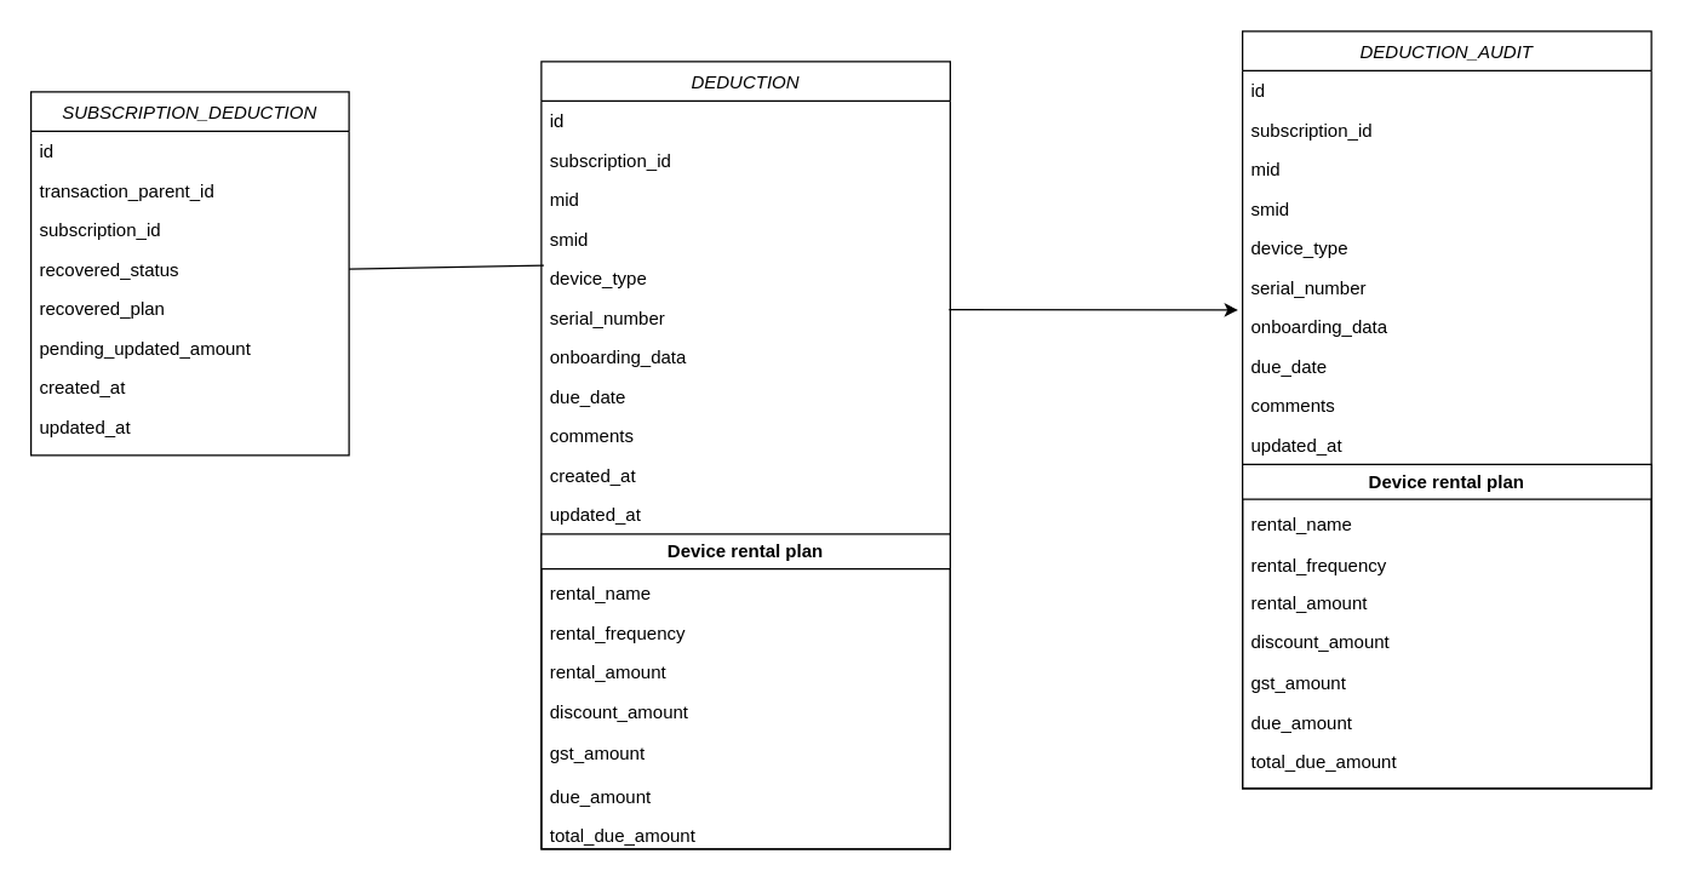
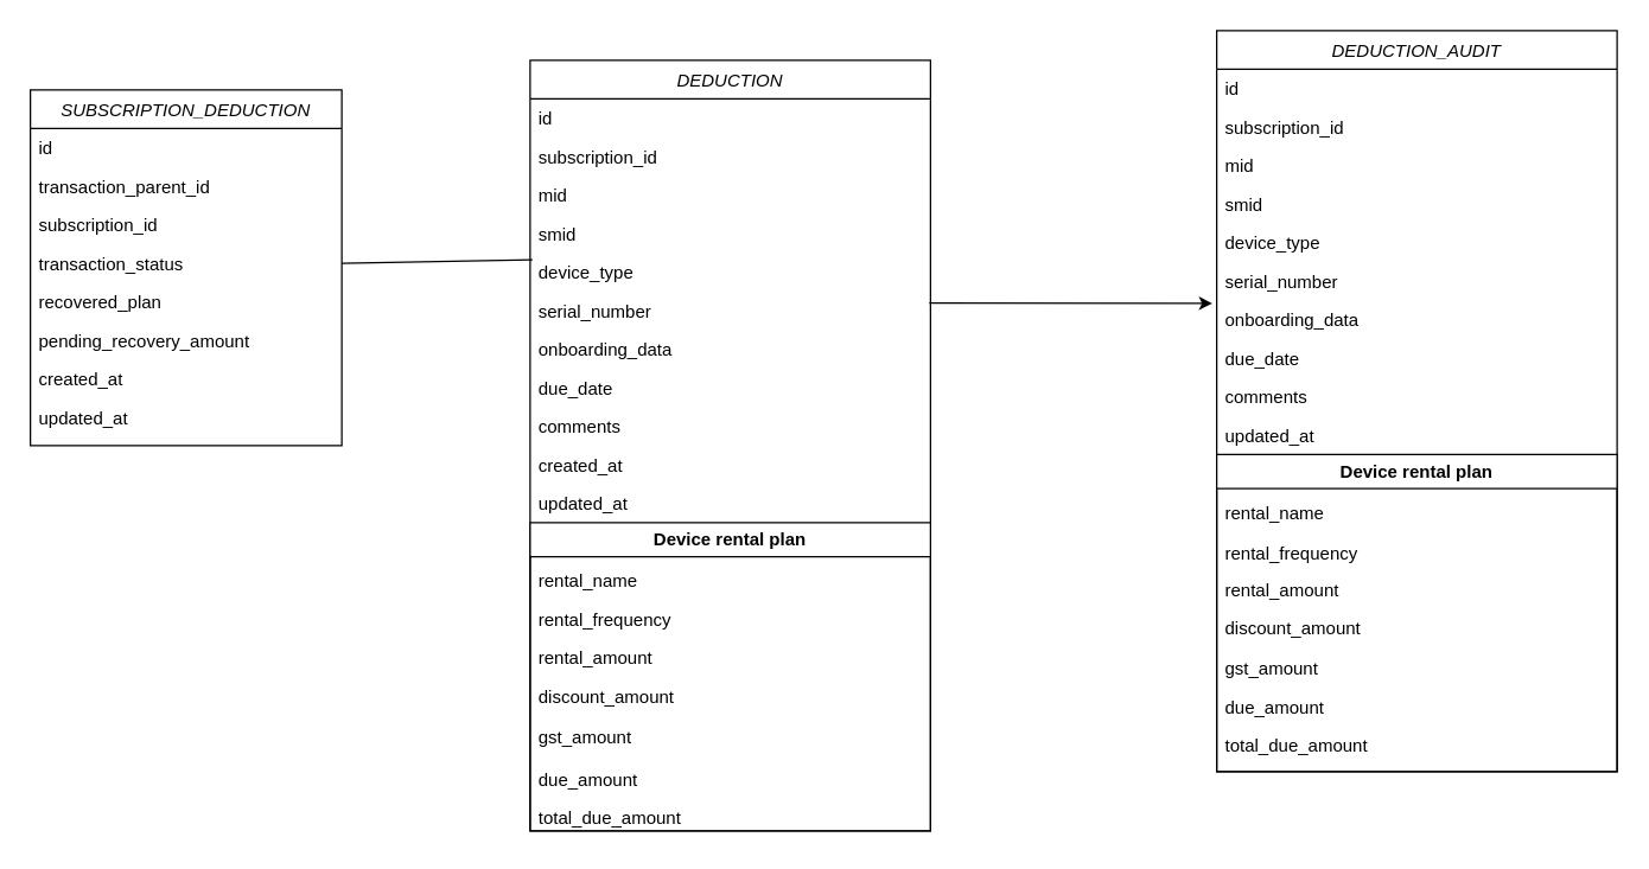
  <mxCell id="0" />
  <mxCell id="1" parent="0" />
  <mxCell id="2" value="SUBSCRIPTION_DEDUCTION" style="swimlane;fontStyle=2;align=center;verticalAlign=top;childLayout=stackLayout;horizontal=1;startSize=26;horizontalStack=0;resizeParent=1;resizeLast=0;collapsible=1;marginBottom=0;rounded=0;shadow=0;strokeWidth=1;" parent="1" vertex="1"><mxGeometry x="20" y="60" width="210" height="240" as="geometry"><mxRectangle x="230" y="140" width="160" height="26" as="alternateBounds" /></mxGeometry></mxCell>
  <mxCell id="3" value="id&#10;" style="text;align=left;verticalAlign=top;spacingLeft=4;spacingRight=4;overflow=hidden;rotatable=0;points=[[0,0.5],[1,0.5]];portConstraint=eastwest;" parent="2" vertex="1"><mxGeometry y="26" width="210" height="26" as="geometry" /></mxCell>
  <mxCell id="4" value="transaction_parent_id" style="text;align=left;verticalAlign=top;spacingLeft=4;spacingRight=4;overflow=hidden;rotatable=0;points=[[0,0.5],[1,0.5]];portConstraint=eastwest;rounded=0;shadow=0;html=0;" parent="2" vertex="1"><mxGeometry y="52" width="210" height="26" as="geometry" /></mxCell>
  <mxCell id="5" value="subscription_id" style="text;align=left;verticalAlign=top;spacingLeft=4;spacingRight=4;overflow=hidden;rotatable=0;points=[[0,0.5],[1,0.5]];portConstraint=eastwest;rounded=0;shadow=0;html=0;" parent="2" vertex="1"><mxGeometry y="78" width="210" height="26" as="geometry" /></mxCell>
- <mxCell id="6" value="recovered_status&#10;" style="text;align=left;verticalAlign=top;spacingLeft=4;spacingRight=4;overflow=hidden;rotatable=0;points=[[0,0.5],[1,0.5]];portConstraint=eastwest;rounded=0;shadow=0;html=0;" vertex="1" parent="2"><mxGeometry y="104" width="210" height="26" as="geometry" /></mxCell>
+ <mxCell id="6" value="transaction_status&#10;" style="text;align=left;verticalAlign=top;spacingLeft=4;spacingRight=4;overflow=hidden;rotatable=0;points=[[0,0.5],[1,0.5]];portConstraint=eastwest;rounded=0;shadow=0;html=0;" vertex="1" parent="2"><mxGeometry y="104" width="210" height="26" as="geometry" /></mxCell>
  <mxCell id="7" value="recovered_plan" style="text;align=left;verticalAlign=top;spacingLeft=4;spacingRight=4;overflow=hidden;rotatable=0;points=[[0,0.5],[1,0.5]];portConstraint=eastwest;rounded=0;shadow=0;html=0;" vertex="1" parent="2"><mxGeometry y="130" width="210" height="26" as="geometry" /></mxCell>
- <mxCell id="8" value="pending_updated_amount" style="text;align=left;verticalAlign=top;spacingLeft=4;spacingRight=4;overflow=hidden;rotatable=0;points=[[0,0.5],[1,0.5]];portConstraint=eastwest;rounded=0;shadow=0;html=0;" vertex="1" parent="2"><mxGeometry y="156" width="210" height="26" as="geometry" /></mxCell>
+ <mxCell id="8" value="pending_recovery_amount" style="text;align=left;verticalAlign=top;spacingLeft=4;spacingRight=4;overflow=hidden;rotatable=0;points=[[0,0.5],[1,0.5]];portConstraint=eastwest;rounded=0;shadow=0;html=0;" vertex="1" parent="2"><mxGeometry y="156" width="210" height="26" as="geometry" /></mxCell>
  <mxCell id="9" value="created_at" style="text;align=left;verticalAlign=top;spacingLeft=4;spacingRight=4;overflow=hidden;rotatable=0;points=[[0,0.5],[1,0.5]];portConstraint=eastwest;rounded=0;shadow=0;html=0;" vertex="1" parent="2"><mxGeometry y="182" width="210" height="26" as="geometry" /></mxCell>
  <mxCell id="10" value="updated_at" style="text;align=left;verticalAlign=top;spacingLeft=4;spacingRight=4;overflow=hidden;rotatable=0;points=[[0,0.5],[1,0.5]];portConstraint=eastwest;rounded=0;shadow=0;html=0;" vertex="1" parent="2"><mxGeometry y="208" width="210" height="26" as="geometry" /></mxCell>
  <mxCell id="11" value="DEDUCTION" style="swimlane;fontStyle=2;align=center;verticalAlign=top;childLayout=stackLayout;horizontal=1;startSize=26;horizontalStack=0;resizeParent=1;resizeLast=0;collapsible=1;marginBottom=0;rounded=0;shadow=0;strokeWidth=1;" vertex="1" parent="1"><mxGeometry x="357" y="40" width="270" height="520" as="geometry"><mxRectangle x="230" y="140" width="160" height="26" as="alternateBounds" /></mxGeometry></mxCell>
  <mxCell id="12" value="id&#10;" style="text;align=left;verticalAlign=top;spacingLeft=4;spacingRight=4;overflow=hidden;rotatable=0;points=[[0,0.5],[1,0.5]];portConstraint=eastwest;" vertex="1" parent="11"><mxGeometry y="26" width="270" height="26" as="geometry" /></mxCell>
  <mxCell id="13" value="subscription_id" style="text;align=left;verticalAlign=top;spacingLeft=4;spacingRight=4;overflow=hidden;rotatable=0;points=[[0,0.5],[1,0.5]];portConstraint=eastwest;rounded=0;shadow=0;html=0;" vertex="1" parent="11"><mxGeometry y="52" width="270" height="26" as="geometry" /></mxCell>
  <mxCell id="14" value="mid" style="text;align=left;verticalAlign=top;spacingLeft=4;spacingRight=4;overflow=hidden;rotatable=0;points=[[0,0.5],[1,0.5]];portConstraint=eastwest;rounded=0;shadow=0;html=0;" vertex="1" parent="11"><mxGeometry y="78" width="270" height="26" as="geometry" /></mxCell>
  <mxCell id="15" value="smid" style="text;align=left;verticalAlign=top;spacingLeft=4;spacingRight=4;overflow=hidden;rotatable=0;points=[[0,0.5],[1,0.5]];portConstraint=eastwest;rounded=0;shadow=0;html=0;" vertex="1" parent="11"><mxGeometry y="104" width="270" height="26" as="geometry" /></mxCell>
  <mxCell id="16" value="device_type" style="text;align=left;verticalAlign=top;spacingLeft=4;spacingRight=4;overflow=hidden;rotatable=0;points=[[0,0.5],[1,0.5]];portConstraint=eastwest;rounded=0;shadow=0;html=0;" vertex="1" parent="11"><mxGeometry y="130" width="270" height="26" as="geometry" /></mxCell>
  <mxCell id="17" value="serial_number" style="text;align=left;verticalAlign=top;spacingLeft=4;spacingRight=4;overflow=hidden;rotatable=0;points=[[0,0.5],[1,0.5]];portConstraint=eastwest;rounded=0;shadow=0;html=0;" vertex="1" parent="11"><mxGeometry y="156" width="270" height="26" as="geometry" /></mxCell>
  <mxCell id="18" value="onboarding_data" style="text;align=left;verticalAlign=top;spacingLeft=4;spacingRight=4;overflow=hidden;rotatable=0;points=[[0,0.5],[1,0.5]];portConstraint=eastwest;rounded=0;shadow=0;html=0;" vertex="1" parent="11"><mxGeometry y="182" width="270" height="26" as="geometry" /></mxCell>
  <mxCell id="19" value="due_date" style="text;align=left;verticalAlign=top;spacingLeft=4;spacingRight=4;overflow=hidden;rotatable=0;points=[[0,0.5],[1,0.5]];portConstraint=eastwest;rounded=0;shadow=0;html=0;" vertex="1" parent="11"><mxGeometry y="208" width="270" height="26" as="geometry" /></mxCell>
  <mxCell id="20" value="comments" style="text;align=left;verticalAlign=top;spacingLeft=4;spacingRight=4;overflow=hidden;rotatable=0;points=[[0,0.5],[1,0.5]];portConstraint=eastwest;rounded=0;shadow=0;html=0;" vertex="1" parent="11"><mxGeometry y="234" width="270" height="26" as="geometry" /></mxCell>
  <mxCell id="21" value="created_at" style="text;align=left;verticalAlign=top;spacingLeft=4;spacingRight=4;overflow=hidden;rotatable=0;points=[[0,0.5],[1,0.5]];portConstraint=eastwest;rounded=0;shadow=0;html=0;" vertex="1" parent="11"><mxGeometry y="260" width="270" height="26" as="geometry" /></mxCell>
  <mxCell id="22" value="updated_at" style="text;align=left;verticalAlign=top;spacingLeft=4;spacingRight=4;overflow=hidden;rotatable=0;points=[[0,0.5],[1,0.5]];portConstraint=eastwest;rounded=0;shadow=0;html=0;" vertex="1" parent="11"><mxGeometry y="286" width="270" height="26" as="geometry" /></mxCell>
  <mxCell id="23" value="Device rental plan" style="swimlane;whiteSpace=wrap;html=1;" vertex="1" parent="11"><mxGeometry y="312" width="270" height="208" as="geometry" /></mxCell>
  <mxCell id="24" value="rental_name" style="text;align=left;verticalAlign=top;spacingLeft=4;spacingRight=4;overflow=hidden;rotatable=0;points=[[0,0.5],[1,0.5]];portConstraint=eastwest;rounded=0;shadow=0;html=0;" vertex="1" parent="23"><mxGeometry y="26" width="270" height="26" as="geometry" /></mxCell>
  <mxCell id="25" value="rental_frequency" style="text;align=left;verticalAlign=top;spacingLeft=4;spacingRight=4;overflow=hidden;rotatable=0;points=[[0,0.5],[1,0.5]];portConstraint=eastwest;rounded=0;shadow=0;html=0;" vertex="1" parent="23"><mxGeometry y="52" width="270" height="26" as="geometry" /></mxCell>
  <mxCell id="26" value="rental_amount" style="text;align=left;verticalAlign=top;spacingLeft=4;spacingRight=4;overflow=hidden;rotatable=0;points=[[0,0.5],[1,0.5]];portConstraint=eastwest;rounded=0;shadow=0;html=0;" vertex="1" parent="23"><mxGeometry y="78" width="270" height="26" as="geometry" /></mxCell>
  <mxCell id="27" value="discount_amount" style="text;align=left;verticalAlign=top;spacingLeft=4;spacingRight=4;overflow=hidden;rotatable=0;points=[[0,0.5],[1,0.5]];portConstraint=eastwest;rounded=0;shadow=0;html=0;" vertex="1" parent="23"><mxGeometry y="104" width="270" height="26" as="geometry" /></mxCell>
  <mxCell id="28" value="gst_amount" style="text;align=left;verticalAlign=top;spacingLeft=4;spacingRight=4;overflow=hidden;rotatable=0;points=[[0,0.5],[1,0.5]];portConstraint=eastwest;rounded=0;shadow=0;html=0;" vertex="1" parent="23"><mxGeometry y="131" width="270" height="26" as="geometry" /></mxCell>
  <mxCell id="29" value="due_amount" style="text;align=left;verticalAlign=top;spacingLeft=4;spacingRight=4;overflow=hidden;rotatable=0;points=[[0,0.5],[1,0.5]];portConstraint=eastwest;rounded=0;shadow=0;html=0;" vertex="1" parent="23"><mxGeometry y="160" width="270" height="26" as="geometry" /></mxCell>
  <mxCell id="30" value="total_due_amount" style="text;align=left;verticalAlign=top;spacingLeft=4;spacingRight=4;overflow=hidden;rotatable=0;points=[[0,0.5],[1,0.5]];portConstraint=eastwest;rounded=0;shadow=0;html=0;" vertex="1" parent="23"><mxGeometry y="186" width="270" height="26" as="geometry" /></mxCell>
  <mxCell id="31" value="" style="endArrow=none;html=1;rounded=0;exitX=1;exitY=0.5;exitDx=0;exitDy=0;entryX=0.006;entryY=0.176;entryDx=0;entryDy=0;entryPerimeter=0;" edge="1" parent="1" source="6" target="16"><mxGeometry width="50" height="50" relative="1" as="geometry"><mxPoint x="260" y="220" as="sourcePoint" /><mxPoint x="310" y="170" as="targetPoint" /></mxGeometry></mxCell>
  <mxCell id="32" value="" style="endArrow=classic;html=1;rounded=0;exitX=0.997;exitY=0.297;exitDx=0;exitDy=0;exitPerimeter=0;entryX=-0.011;entryY=0.077;entryDx=0;entryDy=0;entryPerimeter=0;" edge="1" parent="1" source="17" target="40"><mxGeometry width="50" height="50" relative="1" as="geometry"><mxPoint x="610" y="160" as="sourcePoint" /><mxPoint x="740" y="220" as="targetPoint" /></mxGeometry></mxCell>
  <mxCell id="33" value="DEDUCTION_AUDIT" style="swimlane;fontStyle=2;align=center;verticalAlign=top;childLayout=stackLayout;horizontal=1;startSize=26;horizontalStack=0;resizeParent=1;resizeLast=0;collapsible=1;marginBottom=0;rounded=0;shadow=0;strokeWidth=1;" vertex="1" parent="1"><mxGeometry x="820" y="20" width="270" height="500" as="geometry"><mxRectangle x="230" y="140" width="160" height="26" as="alternateBounds" /></mxGeometry></mxCell>
  <mxCell id="34" value="id&#10;" style="text;align=left;verticalAlign=top;spacingLeft=4;spacingRight=4;overflow=hidden;rotatable=0;points=[[0,0.5],[1,0.5]];portConstraint=eastwest;" vertex="1" parent="33"><mxGeometry y="26" width="270" height="26" as="geometry" /></mxCell>
  <mxCell id="35" value="subscription_id" style="text;align=left;verticalAlign=top;spacingLeft=4;spacingRight=4;overflow=hidden;rotatable=0;points=[[0,0.5],[1,0.5]];portConstraint=eastwest;rounded=0;shadow=0;html=0;" vertex="1" parent="33"><mxGeometry y="52" width="270" height="26" as="geometry" /></mxCell>
  <mxCell id="36" value="mid" style="text;align=left;verticalAlign=top;spacingLeft=4;spacingRight=4;overflow=hidden;rotatable=0;points=[[0,0.5],[1,0.5]];portConstraint=eastwest;rounded=0;shadow=0;html=0;" vertex="1" parent="33"><mxGeometry y="78" width="270" height="26" as="geometry" /></mxCell>
  <mxCell id="37" value="smid" style="text;align=left;verticalAlign=top;spacingLeft=4;spacingRight=4;overflow=hidden;rotatable=0;points=[[0,0.5],[1,0.5]];portConstraint=eastwest;rounded=0;shadow=0;html=0;" vertex="1" parent="33"><mxGeometry y="104" width="270" height="26" as="geometry" /></mxCell>
  <mxCell id="38" value="device_type" style="text;align=left;verticalAlign=top;spacingLeft=4;spacingRight=4;overflow=hidden;rotatable=0;points=[[0,0.5],[1,0.5]];portConstraint=eastwest;rounded=0;shadow=0;html=0;" vertex="1" parent="33"><mxGeometry y="130" width="270" height="26" as="geometry" /></mxCell>
  <mxCell id="39" value="serial_number" style="text;align=left;verticalAlign=top;spacingLeft=4;spacingRight=4;overflow=hidden;rotatable=0;points=[[0,0.5],[1,0.5]];portConstraint=eastwest;rounded=0;shadow=0;html=0;" vertex="1" parent="33"><mxGeometry y="156" width="270" height="26" as="geometry" /></mxCell>
  <mxCell id="40" value="onboarding_data" style="text;align=left;verticalAlign=top;spacingLeft=4;spacingRight=4;overflow=hidden;rotatable=0;points=[[0,0.5],[1,0.5]];portConstraint=eastwest;rounded=0;shadow=0;html=0;" vertex="1" parent="33"><mxGeometry y="182" width="270" height="26" as="geometry" /></mxCell>
  <mxCell id="41" value="due_date" style="text;align=left;verticalAlign=top;spacingLeft=4;spacingRight=4;overflow=hidden;rotatable=0;points=[[0,0.5],[1,0.5]];portConstraint=eastwest;rounded=0;shadow=0;html=0;" vertex="1" parent="33"><mxGeometry y="208" width="270" height="26" as="geometry" /></mxCell>
  <mxCell id="42" value="comments" style="text;align=left;verticalAlign=top;spacingLeft=4;spacingRight=4;overflow=hidden;rotatable=0;points=[[0,0.5],[1,0.5]];portConstraint=eastwest;rounded=0;shadow=0;html=0;" vertex="1" parent="33"><mxGeometry y="234" width="270" height="26" as="geometry" /></mxCell>
  <mxCell id="43" value="updated_at" style="text;align=left;verticalAlign=top;spacingLeft=4;spacingRight=4;overflow=hidden;rotatable=0;points=[[0,0.5],[1,0.5]];portConstraint=eastwest;rounded=0;shadow=0;html=0;" vertex="1" parent="33"><mxGeometry y="260" width="270" height="26" as="geometry" /></mxCell>
  <mxCell id="44" value="Device rental plan" style="swimlane;whiteSpace=wrap;html=1;" vertex="1" parent="33"><mxGeometry y="286" width="270" height="214" as="geometry" /></mxCell>
  <mxCell id="45" value="rental_name" style="text;align=left;verticalAlign=top;spacingLeft=4;spacingRight=4;overflow=hidden;rotatable=0;points=[[0,0.5],[1,0.5]];portConstraint=eastwest;rounded=0;shadow=0;html=0;" vertex="1" parent="44"><mxGeometry y="26" width="270" height="26" as="geometry" /></mxCell>
  <mxCell id="46" value="rental_frequency" style="text;align=left;verticalAlign=top;spacingLeft=4;spacingRight=4;overflow=hidden;rotatable=0;points=[[0,0.5],[1,0.5]];portConstraint=eastwest;rounded=0;shadow=0;html=0;" vertex="1" parent="44"><mxGeometry y="53" width="270" height="26" as="geometry" /></mxCell>
  <mxCell id="47" value="rental_amount" style="text;align=left;verticalAlign=top;spacingLeft=4;spacingRight=4;overflow=hidden;rotatable=0;points=[[0,0.5],[1,0.5]];portConstraint=eastwest;rounded=0;shadow=0;html=0;" vertex="1" parent="44"><mxGeometry y="78" width="270" height="26" as="geometry" /></mxCell>
  <mxCell id="48" value="discount_amount" style="text;align=left;verticalAlign=top;spacingLeft=4;spacingRight=4;overflow=hidden;rotatable=0;points=[[0,0.5],[1,0.5]];portConstraint=eastwest;rounded=0;shadow=0;html=0;" vertex="1" parent="44"><mxGeometry y="104" width="270" height="26" as="geometry" /></mxCell>
  <mxCell id="49" value="gst_amount" style="text;align=left;verticalAlign=top;spacingLeft=4;spacingRight=4;overflow=hidden;rotatable=0;points=[[0,0.5],[1,0.5]];portConstraint=eastwest;rounded=0;shadow=0;html=0;" vertex="1" parent="44"><mxGeometry y="131" width="270" height="26" as="geometry" /></mxCell>
  <mxCell id="50" value="due_amount" style="text;align=left;verticalAlign=top;spacingLeft=4;spacingRight=4;overflow=hidden;rotatable=0;points=[[0,0.5],[1,0.5]];portConstraint=eastwest;rounded=0;shadow=0;html=0;" vertex="1" parent="44"><mxGeometry y="157" width="270" height="26" as="geometry" /></mxCell>
  <mxCell id="51" value="total_due_amount" style="text;align=left;verticalAlign=top;spacingLeft=4;spacingRight=4;overflow=hidden;rotatable=0;points=[[0,0.5],[1,0.5]];portConstraint=eastwest;rounded=0;shadow=0;html=0;" vertex="1" parent="44"><mxGeometry y="183" width="270" height="26" as="geometry" /></mxCell>
